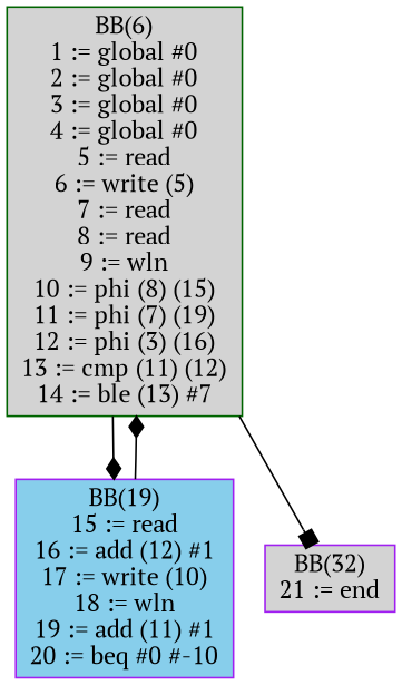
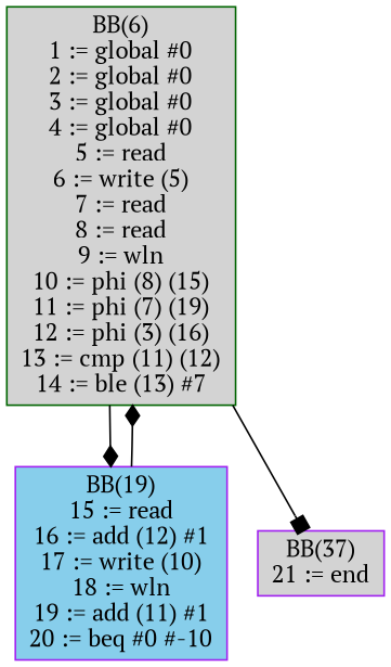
  digraph {
    fontname="PT Serif"
    node [shape=box style=filled fillcolor=lightgrey color=purple fontname="PT Serif"]
    edge [arrowhead=diamond fontname="PT Serif"]
    n1 [label="BB(6)\n1 := global #0\n2 := global #0\n3 := global #0\n4 := global #0\n5 := read\n6 := write (5)\n7 := read\n8 := read\n9 := wln\n10 := phi (8) (15)\n11 := phi (7) (19)\n12 := phi (3) (16)\n13 := cmp (11) (12)\n14 := ble (13) #7\n" color=darkgreen]
    n2 [label="BB(19)\n15 := read\n16 := add (12) #1\n17 := write (10)\n18 := wln\n19 := add (11) #1\n20 := beq #0 #-10\n" fillcolor=skyblue]
-   n3 [label="BB(32)\n21 := end\n"]
+   n3 [label="BB(37)\n21 := end\n"]
    n1 -> n2
    n1 -> n3 [arrowhead=box]
    n2 -> n1
  }
